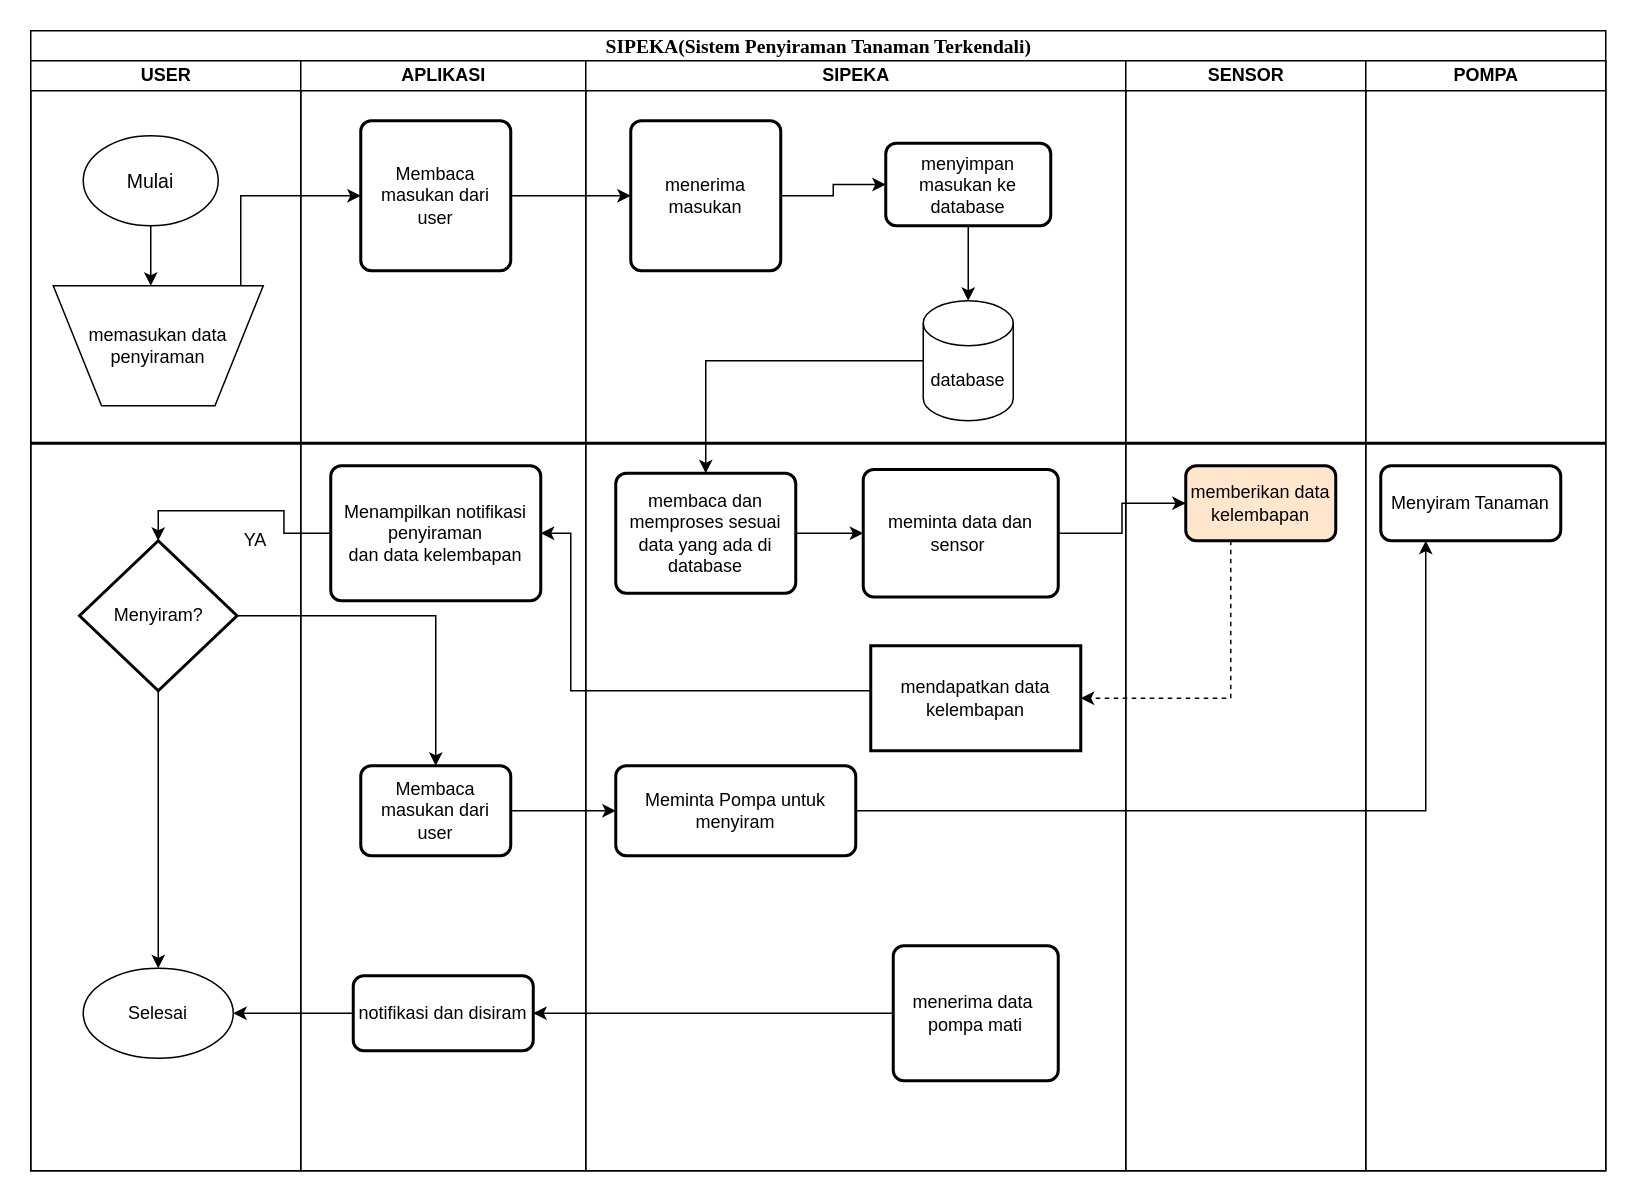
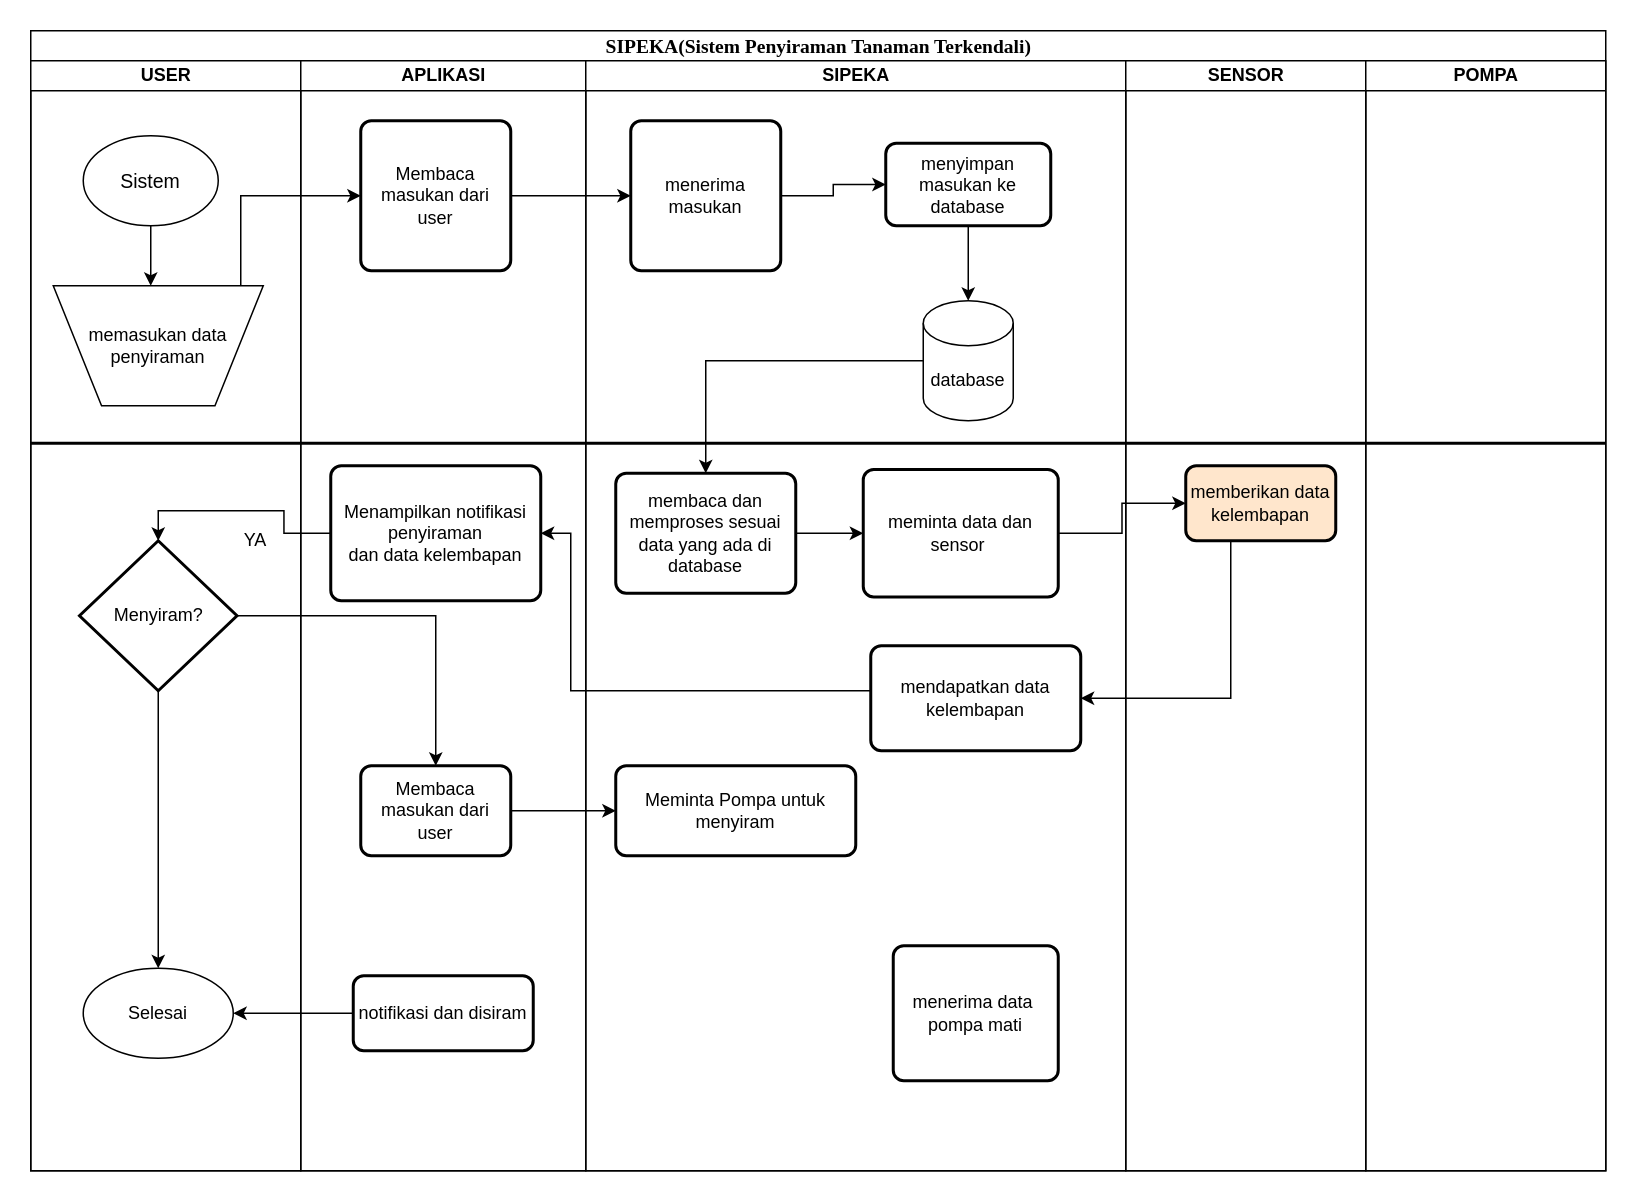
  <mxCell id="0" />
  <mxCell id="1" parent="0" />
  <mxCell id="2" value="&lt;font style=&quot;font-size: 13px&quot;&gt;SIPEKA(Sistem Penyiraman Tanaman Terkendali)&lt;/font&gt;" style="swimlane;html=1;childLayout=stackLayout;startSize=20;rounded=0;shadow=0;labelBackgroundColor=none;strokeWidth=1;fontFamily=Verdana;fontSize=8;align=center;" parent="1" vertex="1"><mxGeometry x="20" y="20" width="1050" height="760" as="geometry" /></mxCell>
  <mxCell id="3" value="USER" style="swimlane;html=1;startSize=20;" parent="2" vertex="1"><mxGeometry y="20" width="180" height="740" as="geometry" /></mxCell>
  <mxCell id="4" style="edgeStyle=orthogonalEdgeStyle;rounded=0;orthogonalLoop=1;jettySize=auto;html=1;fontSize=12;" edge="1" parent="3" source="5"><mxGeometry relative="1" as="geometry"><mxPoint x="80" y="150" as="targetPoint" /></mxGeometry></mxCell>
- <mxCell id="5" value="Mulai" style="ellipse;whiteSpace=wrap;html=1;fontSize=13;" vertex="1" parent="3"><mxGeometry x="35" y="50" width="90" height="60" as="geometry" /></mxCell>
+ <mxCell id="5" value="Sistem" style="ellipse;whiteSpace=wrap;html=1;fontSize=13;" vertex="1" parent="3"><mxGeometry x="35" y="50" width="90" height="60" as="geometry" /></mxCell>
  <mxCell id="6" value="memasukan data penyiraman" style="verticalLabelPosition=middle;verticalAlign=middle;html=1;shape=trapezoid;perimeter=trapezoidPerimeter;whiteSpace=wrap;size=0.23;arcSize=10;flipV=1;labelPosition=center;align=center;fontSize=12;" vertex="1" parent="3"><mxGeometry x="15" y="150" width="140" height="80" as="geometry" /></mxCell>
  <mxCell id="7" style="edgeStyle=orthogonalEdgeStyle;rounded=0;orthogonalLoop=1;jettySize=auto;html=1;entryX=0.5;entryY=0;entryDx=0;entryDy=0;fontSize=12;" edge="1" parent="3" source="8" target="10"><mxGeometry relative="1" as="geometry" /></mxCell>
  <mxCell id="8" value="Menyiram?" style="strokeWidth=2;html=1;shape=mxgraph.flowchart.decision;whiteSpace=wrap;fontSize=12;" vertex="1" parent="3"><mxGeometry x="32.5" y="320" width="105" height="100" as="geometry" /></mxCell>
  <mxCell id="9" value="YA" style="text;html=1;strokeColor=none;fillColor=none;align=center;verticalAlign=middle;whiteSpace=wrap;rounded=0;fontSize=12;" vertex="1" parent="3"><mxGeometry x="120" y="305" width="60" height="30" as="geometry" /></mxCell>
  <mxCell id="10" value="Selesai" style="ellipse;whiteSpace=wrap;html=1;fontSize=12;" vertex="1" parent="3"><mxGeometry x="35" y="605" width="100" height="60" as="geometry" /></mxCell>
  <mxCell id="11" value="APLIKASI" style="swimlane;html=1;startSize=20;" parent="2" vertex="1"><mxGeometry x="180" y="20" width="190" height="740" as="geometry" /></mxCell>
  <mxCell id="12" value="Membaca masukan dari user" style="rounded=1;whiteSpace=wrap;html=1;absoluteArcSize=1;arcSize=14;strokeWidth=2;fontSize=12;" vertex="1" parent="11"><mxGeometry x="40" y="40" width="100" height="100" as="geometry" /></mxCell>
  <mxCell id="13" value="Menampilkan notifikasi penyiraman&lt;br&gt;dan data kelembapan" style="rounded=1;whiteSpace=wrap;html=1;absoluteArcSize=1;arcSize=14;strokeWidth=2;fontSize=12;" vertex="1" parent="11"><mxGeometry x="20" y="270" width="140" height="90" as="geometry" /></mxCell>
  <mxCell id="14" value="Membaca masukan dari user" style="rounded=1;whiteSpace=wrap;html=1;absoluteArcSize=1;arcSize=14;strokeWidth=2;fontSize=12;" vertex="1" parent="11"><mxGeometry x="40" y="470" width="100" height="60" as="geometry" /></mxCell>
  <mxCell id="15" style="edgeStyle=orthogonalEdgeStyle;rounded=0;orthogonalLoop=1;jettySize=auto;html=1;exitX=0.5;exitY=1;exitDx=0;exitDy=0;fontSize=12;" edge="1" parent="11" source="14" target="14"><mxGeometry relative="1" as="geometry" /></mxCell>
  <mxCell id="16" value="notifikasi dan disiram" style="rounded=1;whiteSpace=wrap;html=1;absoluteArcSize=1;arcSize=14;strokeWidth=2;fontSize=12;" vertex="1" parent="11"><mxGeometry x="35" y="610" width="120" height="50" as="geometry" /></mxCell>
  <mxCell id="17" value="SIPEKA" style="swimlane;html=1;startSize=20;" parent="2" vertex="1"><mxGeometry x="370" y="20" width="360" height="740" as="geometry" /></mxCell>
  <mxCell id="18" style="edgeStyle=orthogonalEdgeStyle;rounded=0;orthogonalLoop=1;jettySize=auto;html=1;fontSize=12;" edge="1" parent="17" source="19" target="23"><mxGeometry relative="1" as="geometry" /></mxCell>
  <mxCell id="19" value="menerima masukan" style="rounded=1;whiteSpace=wrap;html=1;absoluteArcSize=1;arcSize=14;strokeWidth=2;fontSize=12;" vertex="1" parent="17"><mxGeometry x="30" y="40" width="100" height="100" as="geometry" /></mxCell>
  <mxCell id="20" style="edgeStyle=orthogonalEdgeStyle;rounded=0;orthogonalLoop=1;jettySize=auto;html=1;fontSize=12;" edge="1" parent="17" source="21" target="25"><mxGeometry relative="1" as="geometry" /></mxCell>
  <mxCell id="21" value="database" style="shape=cylinder3;whiteSpace=wrap;html=1;boundedLbl=1;backgroundOutline=1;size=15;fontSize=12;" vertex="1" parent="17"><mxGeometry x="225" y="160" width="60" height="80" as="geometry" /></mxCell>
  <mxCell id="22" style="edgeStyle=orthogonalEdgeStyle;rounded=0;orthogonalLoop=1;jettySize=auto;html=1;fontSize=12;" edge="1" parent="17" source="23" target="21"><mxGeometry relative="1" as="geometry" /></mxCell>
  <mxCell id="23" value="menyimpan masukan ke database" style="rounded=1;whiteSpace=wrap;html=1;absoluteArcSize=1;arcSize=14;strokeWidth=2;fontSize=12;" vertex="1" parent="17"><mxGeometry x="200" y="55" width="110" height="55" as="geometry" /></mxCell>
  <mxCell id="24" style="edgeStyle=orthogonalEdgeStyle;rounded=0;orthogonalLoop=1;jettySize=auto;html=1;fontSize=12;" edge="1" parent="17" source="25" target="26"><mxGeometry relative="1" as="geometry" /></mxCell>
  <mxCell id="25" value="membaca dan memproses sesuai data yang ada di database" style="rounded=1;whiteSpace=wrap;html=1;absoluteArcSize=1;arcSize=14;strokeWidth=2;fontSize=12;" vertex="1" parent="17"><mxGeometry x="20" y="275" width="120" height="80" as="geometry" /></mxCell>
  <mxCell id="26" value="meminta data dan sensor&amp;nbsp;" style="rounded=1;whiteSpace=wrap;html=1;absoluteArcSize=1;arcSize=14;strokeWidth=2;fontSize=12;" vertex="1" parent="17"><mxGeometry x="185" y="272.5" width="130" height="85" as="geometry" /></mxCell>
- <mxCell id="27" value="mendapatkan data kelembapan" style="whiteSpace=wrap;html=1;absoluteArcSize=1;arcSize=14;strokeWidth=2;fontSize=12;rounded=0;" vertex="1" parent="17"><mxGeometry x="190" y="390" width="140" height="70" as="geometry" /></mxCell>
+ <mxCell id="27" value="mendapatkan data kelembapan" style="rounded=1;whiteSpace=wrap;html=1;absoluteArcSize=1;arcSize=14;strokeWidth=2;fontSize=12;" vertex="1" parent="17"><mxGeometry x="190" y="390" width="140" height="70" as="geometry" /></mxCell>
  <mxCell id="28" value="Meminta Pompa untuk menyiram" style="rounded=1;whiteSpace=wrap;html=1;absoluteArcSize=1;arcSize=14;strokeWidth=2;fontSize=12;" vertex="1" parent="17"><mxGeometry x="20" y="470" width="160" height="60" as="geometry" /></mxCell>
  <mxCell id="29" value="menerima data&amp;nbsp; pompa mati" style="rounded=1;whiteSpace=wrap;html=1;absoluteArcSize=1;arcSize=14;strokeWidth=2;fontSize=12;" vertex="1" parent="17"><mxGeometry x="205" y="590" width="110" height="90" as="geometry" /></mxCell>
  <mxCell id="30" value="SENSOR" style="swimlane;html=1;startSize=20;" parent="2" vertex="1"><mxGeometry x="730" y="20" width="160" height="740" as="geometry" /></mxCell>
  <mxCell id="31" value="memberikan data&lt;br&gt;kelembapan" style="rounded=1;whiteSpace=wrap;html=1;absoluteArcSize=1;arcSize=14;strokeWidth=2;fontSize=12;fillColor=#ffe6cc;" vertex="1" parent="30"><mxGeometry x="40" y="270" width="100" height="50" as="geometry" /></mxCell>
  <mxCell id="32" value="POMPA" style="swimlane;html=1;startSize=20;" parent="2" vertex="1"><mxGeometry x="890" y="20" width="160" height="740" as="geometry" /></mxCell>
- <mxCell id="33" value="Menyiram Tanaman" style="rounded=1;whiteSpace=wrap;html=1;absoluteArcSize=1;arcSize=14;strokeWidth=2;fontSize=12;" vertex="1" parent="32"><mxGeometry x="10" y="270" width="120" height="50" as="geometry" /></mxCell>
  <mxCell id="34" style="edgeStyle=orthogonalEdgeStyle;rounded=0;orthogonalLoop=1;jettySize=auto;html=1;fontSize=12;" edge="1" parent="2" source="6" target="12"><mxGeometry relative="1" as="geometry"><mxPoint x="180" y="90" as="targetPoint" /><Array as="points"><mxPoint x="140" y="110" /></Array></mxGeometry></mxCell>
  <mxCell id="35" style="edgeStyle=orthogonalEdgeStyle;rounded=0;orthogonalLoop=1;jettySize=auto;html=1;fontSize=12;" edge="1" parent="2" source="12" target="19"><mxGeometry relative="1" as="geometry" /></mxCell>
- <mxCell id="36" style="edgeStyle=orthogonalEdgeStyle;rounded=0;orthogonalLoop=1;jettySize=auto;html=1;entryX=1;entryY=0.5;entryDx=0;entryDy=0;fontSize=12;dashed=1;" edge="1" parent="2" source="31" target="27"><mxGeometry relative="1" as="geometry"><Array as="points"><mxPoint x="800" y="445" /></Array></mxGeometry></mxCell>
+ <mxCell id="36" style="edgeStyle=orthogonalEdgeStyle;rounded=0;orthogonalLoop=1;jettySize=auto;html=1;entryX=1;entryY=0.5;entryDx=0;entryDy=0;fontSize=12;" edge="1" parent="2" source="31" target="27"><mxGeometry relative="1" as="geometry"><Array as="points"><mxPoint x="800" y="445" /></Array></mxGeometry></mxCell>
  <mxCell id="37" style="edgeStyle=orthogonalEdgeStyle;rounded=0;orthogonalLoop=1;jettySize=auto;html=1;entryX=1;entryY=0.5;entryDx=0;entryDy=0;fontSize=12;" edge="1" parent="2" source="27" target="13"><mxGeometry relative="1" as="geometry"><Array as="points"><mxPoint x="360" y="440" /><mxPoint x="360" y="335" /></Array></mxGeometry></mxCell>
  <mxCell id="38" style="edgeStyle=orthogonalEdgeStyle;rounded=0;orthogonalLoop=1;jettySize=auto;html=1;fontSize=12;" edge="1" parent="2" source="8" target="14"><mxGeometry relative="1" as="geometry"><mxPoint x="200" y="355" as="targetPoint" /><Array as="points"><mxPoint x="270" y="390" /></Array></mxGeometry></mxCell>
  <mxCell id="39" style="edgeStyle=orthogonalEdgeStyle;rounded=0;orthogonalLoop=1;jettySize=auto;html=1;entryX=0.5;entryY=0;entryDx=0;entryDy=0;entryPerimeter=0;fontSize=12;" edge="1" parent="2" source="13" target="8"><mxGeometry relative="1" as="geometry" /></mxCell>
  <mxCell id="40" style="edgeStyle=orthogonalEdgeStyle;rounded=0;orthogonalLoop=1;jettySize=auto;html=1;fontSize=12;" edge="1" parent="2" source="14" target="28"><mxGeometry relative="1" as="geometry" /></mxCell>
- <mxCell id="41" style="edgeStyle=orthogonalEdgeStyle;rounded=0;orthogonalLoop=1;jettySize=auto;html=1;fontSize=12;" edge="1" parent="2" source="28" target="33"><mxGeometry relative="1" as="geometry"><Array as="points"><mxPoint x="930" y="520" /></Array></mxGeometry></mxCell>
- <mxCell id="42" style="edgeStyle=orthogonalEdgeStyle;rounded=0;orthogonalLoop=1;jettySize=auto;html=1;fontSize=12;" edge="1" parent="2" source="29" target="16"><mxGeometry relative="1" as="geometry" /></mxCell>
  <mxCell id="43" style="edgeStyle=orthogonalEdgeStyle;rounded=0;orthogonalLoop=1;jettySize=auto;html=1;fontSize=12;" edge="1" parent="2" source="16" target="10"><mxGeometry relative="1" as="geometry" /></mxCell>
  <mxCell id="44" style="edgeStyle=orthogonalEdgeStyle;rounded=0;orthogonalLoop=1;jettySize=auto;html=1;fontSize=12;" edge="1" parent="2" source="26" target="31"><mxGeometry relative="1" as="geometry" /></mxCell>
  <mxCell id="45" value="" style="line;strokeWidth=2;html=1;perimeter=backbonePerimeter;points=[];outlineConnect=0;fontSize=12;" vertex="1" parent="1"><mxGeometry x="20" y="290" width="1050" height="10" as="geometry" /></mxCell>
